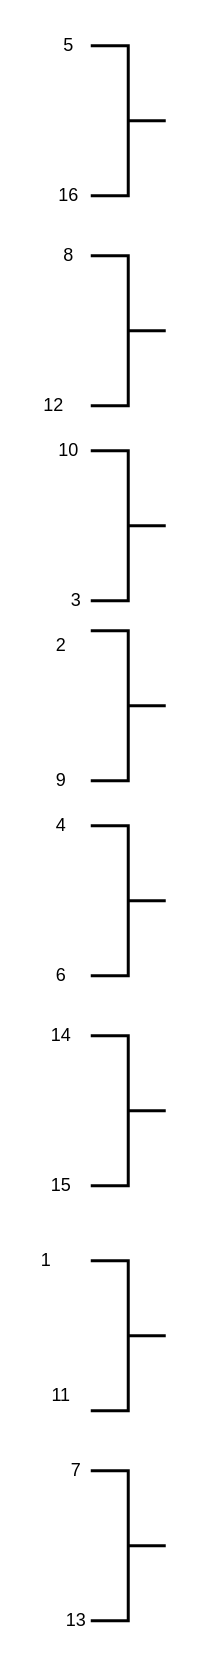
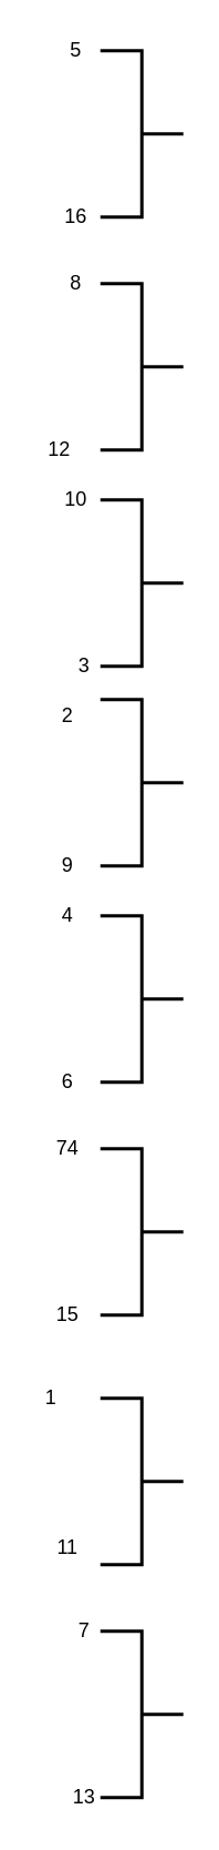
  <mxCell id="0" />
  <mxCell id="1" parent="0" />
  <mxCell id="2" value="" style="strokeWidth=2;html=1;shape=mxgraph.flowchart.annotation_2;align=left;labelPosition=right;pointerEvents=1;rotation=-180;" vertex="1" parent="1"><mxGeometry x="60" y="30" width="50" height="100" as="geometry" /></mxCell>
  <mxCell id="3" value="" style="strokeWidth=2;html=1;shape=mxgraph.flowchart.annotation_2;align=left;labelPosition=right;pointerEvents=1;rotation=-180;" vertex="1" parent="1"><mxGeometry x="60" y="170" width="50" height="100" as="geometry" /></mxCell>
  <mxCell id="4" value="" style="strokeWidth=2;html=1;shape=mxgraph.flowchart.annotation_2;align=left;labelPosition=right;pointerEvents=1;rotation=-180;" vertex="1" parent="1"><mxGeometry x="60" y="300" width="50" height="100" as="geometry" /></mxCell>
  <mxCell id="5" value="" style="strokeWidth=2;html=1;shape=mxgraph.flowchart.annotation_2;align=left;labelPosition=right;pointerEvents=1;rotation=-180;" vertex="1" parent="1"><mxGeometry x="60" y="420" width="50" height="100" as="geometry" /></mxCell>
  <mxCell id="6" value="" style="strokeWidth=2;html=1;shape=mxgraph.flowchart.annotation_2;align=left;labelPosition=right;pointerEvents=1;rotation=-180;" vertex="1" parent="1"><mxGeometry x="60" y="550" width="50" height="100" as="geometry" /></mxCell>
  <mxCell id="7" value="" style="strokeWidth=2;html=1;shape=mxgraph.flowchart.annotation_2;align=left;labelPosition=right;pointerEvents=1;rotation=-180;" vertex="1" parent="1"><mxGeometry x="60" y="690" width="50" height="100" as="geometry" /></mxCell>
  <mxCell id="8" value="5" style="text;html=1;align=center;verticalAlign=middle;resizable=0;points=[];autosize=1;strokeColor=none;" vertex="1" parent="1"><mxGeometry x="35" y="20" width="20" height="20" as="geometry" /></mxCell>
  <mxCell id="9" value="16" style="text;html=1;align=center;verticalAlign=middle;resizable=0;points=[];autosize=1;strokeColor=none;" vertex="1" parent="1"><mxGeometry x="30" y="120" width="30" height="20" as="geometry" /></mxCell>
  <mxCell id="10" value="8" style="text;html=1;align=center;verticalAlign=middle;resizable=0;points=[];autosize=1;strokeColor=none;" vertex="1" parent="1"><mxGeometry x="35" y="160" width="20" height="20" as="geometry" /></mxCell>
  <mxCell id="11" value="12" style="text;html=1;align=center;verticalAlign=middle;resizable=0;points=[];autosize=1;strokeColor=none;" vertex="1" parent="1"><mxGeometry x="20" y="260" width="30" height="20" as="geometry" /></mxCell>
  <mxCell id="12" value="10" style="text;html=1;align=center;verticalAlign=middle;resizable=0;points=[];autosize=1;strokeColor=none;" vertex="1" parent="1"><mxGeometry x="30" y="290" width="30" height="20" as="geometry" /></mxCell>
  <mxCell id="13" value="3" style="text;html=1;align=center;verticalAlign=middle;resizable=0;points=[];autosize=1;strokeColor=none;" vertex="1" parent="1"><mxGeometry x="40" y="390" width="20" height="20" as="geometry" /></mxCell>
  <mxCell id="14" value="2" style="text;html=1;align=center;verticalAlign=middle;resizable=0;points=[];autosize=1;strokeColor=none;" vertex="1" parent="1"><mxGeometry x="30" y="420" width="20" height="20" as="geometry" /></mxCell>
  <mxCell id="15" value="9" style="text;html=1;align=center;verticalAlign=middle;resizable=0;points=[];autosize=1;strokeColor=none;" vertex="1" parent="1"><mxGeometry x="30" y="510" width="20" height="20" as="geometry" /></mxCell>
  <mxCell id="16" value="4" style="text;html=1;align=center;verticalAlign=middle;resizable=0;points=[];autosize=1;strokeColor=none;" vertex="1" parent="1"><mxGeometry x="30" y="540" width="20" height="20" as="geometry" /></mxCell>
  <mxCell id="17" value="6" style="text;html=1;align=center;verticalAlign=middle;resizable=0;points=[];autosize=1;strokeColor=none;" vertex="1" parent="1"><mxGeometry x="30" y="640" width="20" height="20" as="geometry" /></mxCell>
  <mxCell id="18" value="" style="strokeWidth=2;html=1;shape=mxgraph.flowchart.annotation_2;align=left;labelPosition=right;pointerEvents=1;rotation=-180;" vertex="1" parent="1"><mxGeometry x="60" y="840" width="50" height="100" as="geometry" /></mxCell>
  <mxCell id="19" value="" style="strokeWidth=2;html=1;shape=mxgraph.flowchart.annotation_2;align=left;labelPosition=right;pointerEvents=1;rotation=-180;" vertex="1" parent="1"><mxGeometry x="60" y="980" width="50" height="100" as="geometry" /></mxCell>
- <mxCell id="20" value="14" style="text;html=1;align=center;verticalAlign=middle;resizable=0;points=[];autosize=1;strokeColor=none;" vertex="1" parent="1"><mxGeometry x="25" y="680" width="30" height="20" as="geometry" /></mxCell>
+ <mxCell id="20" value="74" style="text;html=1;align=center;verticalAlign=middle;resizable=0;points=[];autosize=1;strokeColor=none;" vertex="1" parent="1"><mxGeometry x="25" y="680" width="30" height="20" as="geometry" /></mxCell>
  <mxCell id="21" value="15" style="text;html=1;align=center;verticalAlign=middle;resizable=0;points=[];autosize=1;strokeColor=none;" vertex="1" parent="1"><mxGeometry x="25" y="780" width="30" height="20" as="geometry" /></mxCell>
  <mxCell id="22" value="1" style="text;html=1;align=center;verticalAlign=middle;resizable=0;points=[];autosize=1;strokeColor=none;" vertex="1" parent="1"><mxGeometry x="20" y="830" width="20" height="20" as="geometry" /></mxCell>
  <mxCell id="23" value="11" style="text;html=1;align=center;verticalAlign=middle;resizable=0;points=[];autosize=1;strokeColor=none;" vertex="1" parent="1"><mxGeometry x="25" y="920" width="30" height="20" as="geometry" /></mxCell>
  <mxCell id="24" value="7" style="text;html=1;align=center;verticalAlign=middle;resizable=0;points=[];autosize=1;strokeColor=none;" vertex="1" parent="1"><mxGeometry x="40" y="970" width="20" height="20" as="geometry" /></mxCell>
  <mxCell id="25" value="13" style="text;html=1;align=center;verticalAlign=middle;resizable=0;points=[];autosize=1;strokeColor=none;" vertex="1" parent="1"><mxGeometry x="35" y="1070" width="30" height="20" as="geometry" /></mxCell>
